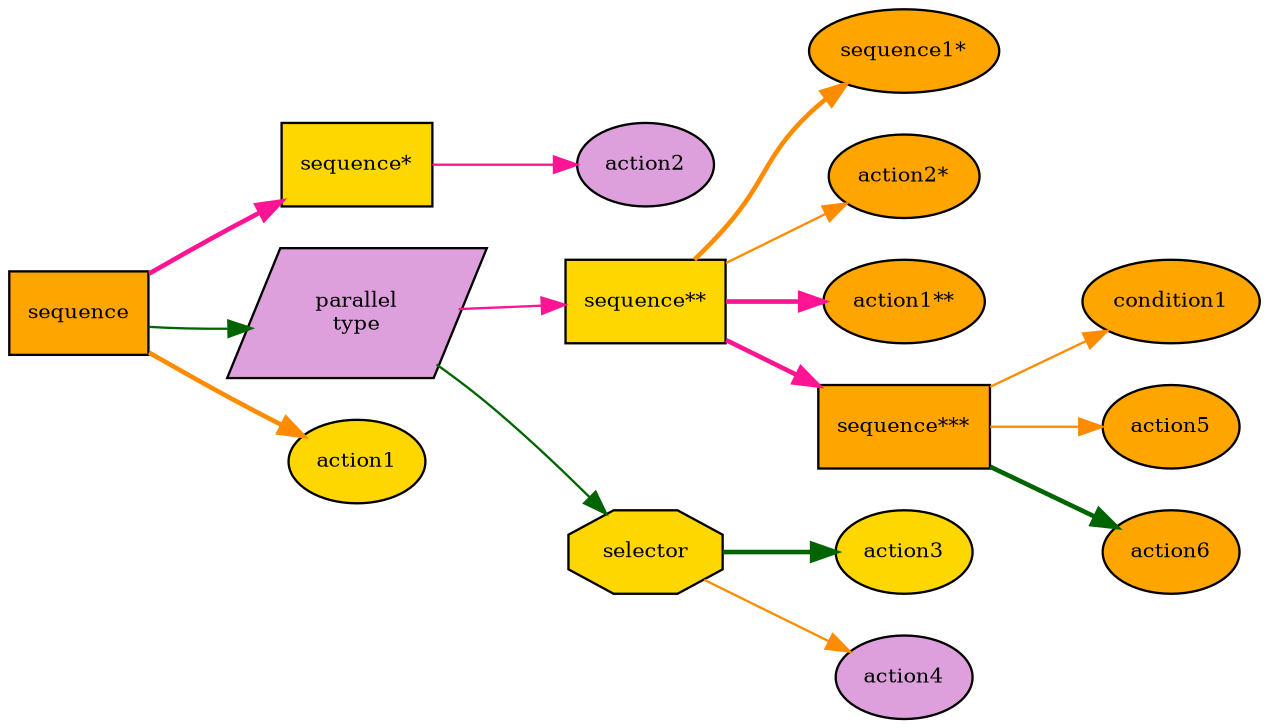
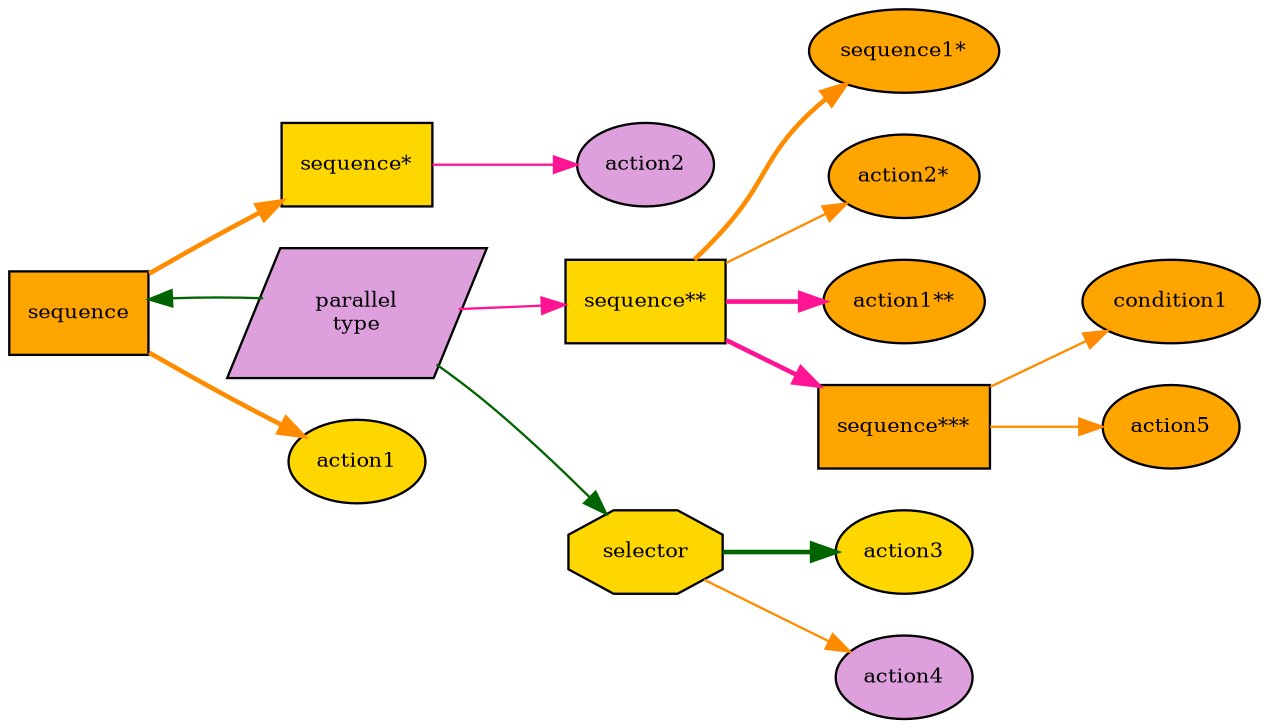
  digraph {
    fontname="times-roman"
    ordering=out
    rankdir=LR
    node [fillcolor=orange fontcolor=black fontname="times-roman" fontsize=9 shape=ellipse style=filled]
    edge [color=darkorange fontname="times-roman" style=solid]
    n1 [label=sequence shape=box]
    n2 [fillcolor=gold label="sequence*" shape=box]
    n3 [fillcolor=plum label="parallel\ntype" shape=parallelogram]
    n4 [fillcolor=gold label=action1]
    n5 [fillcolor=plum label=action2]
    n6 [fillcolor=gold label="sequence**" shape=box]
    n7 [fillcolor=gold label=selector shape=octagon]
    n8 [label="sequence1*"]
    n9 [label="action2*"]
    n10 [label="action1**"]
    n11 [label="sequence***" shape=box]
    n12 [fillcolor=gold label=action3]
    n13 [fillcolor=plum label=action4]
    n14 [label=condition1]
    n15 [label=action5]
-   n16 [label=action6]
-   n1 -> n2 [color=deeppink style=bold]
-   n1 -> n3 [color=darkgreen]
+   n1 -> n2 [style=bold]
+   n3 -> n1 [color=darkgreen]
    n1 -> n4 [style=bold]
    n2 -> n5 [color=deeppink]
    n3 -> n6 [color=deeppink]
    n3 -> n7 [color=darkgreen]
    n6 -> n8 [style=bold]
    n6 -> n9
    n6 -> n10 [color=deeppink style=bold]
    n6 -> n11 [color=deeppink style=bold]
    n7 -> n12 [color=darkgreen style=bold]
    n7 -> n13
    n11 -> n14
    n11 -> n15
-   n11 -> n16 [color=darkgreen style=bold]
  }
